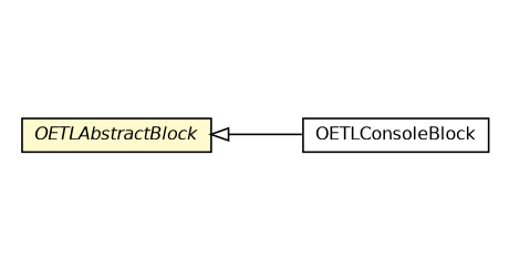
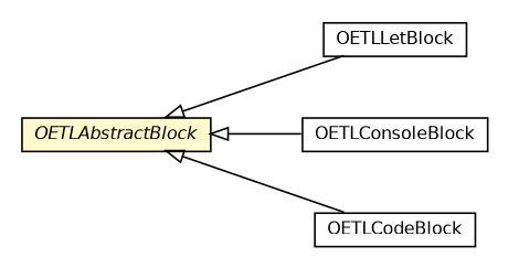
  digraph {
    nodesep=0.25
    rankdir=LR
    ranksep=0.5
    node [fontcolor=black fontname=Helvetica fontsize=10.0 shape=plaintext]
    edge [arrowtail=empty dir=back fontname=Helvetica fontsize=10 headport=p labelfontname=Helvetica labelfontsize=10 tailport=p]
    n1 [label=<<table title="com.orientechnologies.orient.etl.block.OETLAbstractBlock" border="0" cellborder="1" cellspacing="0" cellpadding="2" port="p" bgcolor="lemonChiffon" href="./OETLAbstractBlock.html"> 		<tr><td><table border="0" cellspacing="0" cellpadding="1"> <tr><td align="center" balign="center"><font face="Helvetica-Oblique"> OETLAbstractBlock </font></td></tr> 		</table></td></tr> 		</table>>]
+   n2 [label=<<table title="com.orientechnologies.orient.etl.block.OETLLetBlock" border="0" cellborder="1" cellspacing="0" cellpadding="2" port="p" href="./OETLLetBlock.html"> 		<tr><td><table border="0" cellspacing="0" cellpadding="1"> <tr><td align="center" balign="center"> OETLLetBlock </td></tr> 		</table></td></tr> 		</table>>]
    n3 [label=<<table title="com.orientechnologies.orient.etl.block.OETLConsoleBlock" border="0" cellborder="1" cellspacing="0" cellpadding="2" port="p" href="./OETLConsoleBlock.html"> 		<tr><td><table border="0" cellspacing="0" cellpadding="1"> <tr><td align="center" balign="center"> OETLConsoleBlock </td></tr> 		</table></td></tr> 		</table>>]
+   n4 [label=<<table title="com.orientechnologies.orient.etl.block.OETLCodeBlock" border="0" cellborder="1" cellspacing="0" cellpadding="2" port="p" href="./OETLCodeBlock.html"> 		<tr><td><table border="0" cellspacing="0" cellpadding="1"> <tr><td align="center" balign="center"> OETLCodeBlock </td></tr> 		</table></td></tr> 		</table>>]
+   n1 -> n2
    n1 -> n3
+   n1 -> n4
  }
